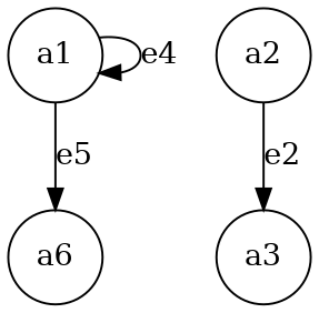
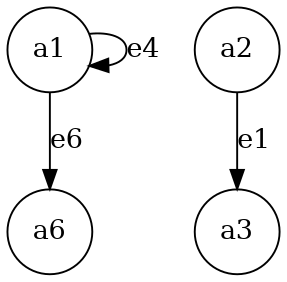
  digraph {
    rankdir=TB
    node [shape=circle]
    a1
    a6
    a2
    a3
    a1 -> a1 [label=e4]
-   a1 -> a6 [label=e5]
-   a2 -> a3 [label=e2]
+   a1 -> a6 [label=e6]
+   a2 -> a3 [label=e1]
  }
